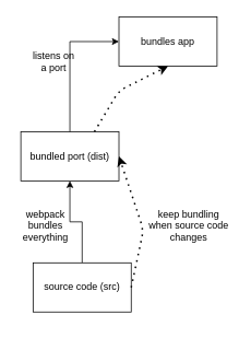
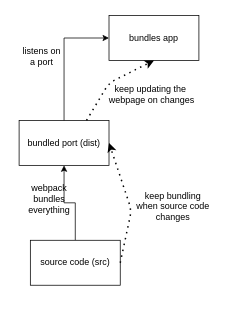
  <mxCell id="0" />
  <mxCell id="1" parent="0" />
  <mxCell id="2" value="" style="group" vertex="1" connectable="0" parent="1"><mxGeometry x="20" y="20" width="265" height="370" as="geometry" /></mxCell>
  <mxCell id="3" value="bundled port (dist)" style="rounded=0;whiteSpace=wrap;html=1;" vertex="1" parent="2"><mxGeometry x="5" y="140" width="120" height="60" as="geometry" /></mxCell>
  <mxCell id="4" style="edgeStyle=orthogonalEdgeStyle;rounded=0;orthogonalLoop=1;jettySize=auto;html=1;entryX=0.5;entryY=1;entryDx=0;entryDy=0;" edge="1" parent="2" source="5" target="3"><mxGeometry relative="1" as="geometry" /></mxCell>
  <mxCell id="5" value="source code (src)" style="rounded=0;whiteSpace=wrap;html=1;" vertex="1" parent="2"><mxGeometry x="20" y="300" width="120" height="60" as="geometry" /></mxCell>
- <mxCell id="6" value="webpack&lt;br&gt;bundles&lt;br&gt;everything" style="text;html=1;align=center;verticalAlign=middle;resizable=0;points=[];autosize=1;" vertex="1" parent="2"><mxGeometry y="230" width="70" height="50" as="geometry" /></mxCell>
+ <mxCell id="6" value="webpack&lt;br&gt;bundles&lt;br&gt;everything" style="text;html=1;align=center;verticalAlign=middle;resizable=0;points=[];autosize=1;" vertex="1" parent="2"><mxGeometry x="10" y="220" width="70" height="50" as="geometry" /></mxCell>
  <mxCell id="7" value="bundles app" style="rounded=0;whiteSpace=wrap;html=1;" vertex="1" parent="2"><mxGeometry x="125" width="120" height="60" as="geometry" /></mxCell>
- <mxCell id="8" value="listens on &lt;br&gt;a port" style="text;html=1;align=center;verticalAlign=middle;resizable=0;points=[];autosize=1;" vertex="1" parent="2"><mxGeometry x="10" y="40" width="70" height="30" as="geometry" /></mxCell>
+ <mxCell id="8" value="listens on &lt;br&gt;a port" style="text;html=1;align=center;verticalAlign=middle;resizable=0;points=[];autosize=1;" vertex="1" parent="2"><mxGeometry y="40" width="70" height="30" as="geometry" /></mxCell>
  <mxCell id="9" value="" style="endArrow=classic;dashed=1;html=1;dashPattern=1 3;strokeWidth=2;exitX=1;exitY=0.5;exitDx=0;exitDy=0;entryX=1;entryY=0.5;entryDx=0;entryDy=0;endFill=1;" edge="1" parent="2" source="5" target="3"><mxGeometry width="50" height="50" relative="1" as="geometry"><mxPoint x="185" y="290" as="sourcePoint" /><mxPoint x="235" y="240" as="targetPoint" /><Array as="points"><mxPoint x="155" y="260" /></Array></mxGeometry></mxCell>
  <mxCell id="10" value="keep bundling&lt;br&gt;when source code&lt;br&gt;changes" style="text;html=1;align=center;verticalAlign=middle;resizable=0;points=[];autosize=1;" vertex="1" parent="2"><mxGeometry x="155" y="230" width="110" height="50" as="geometry" /></mxCell>
  <mxCell id="11" style="edgeStyle=orthogonalEdgeStyle;rounded=0;orthogonalLoop=1;jettySize=auto;html=1;entryX=0;entryY=0.5;entryDx=0;entryDy=0;" edge="1" parent="2" source="3" target="7"><mxGeometry relative="1" as="geometry" /></mxCell>
  <mxCell id="12" value="" style="endArrow=classic;dashed=1;html=1;dashPattern=1 3;strokeWidth=2;entryX=0.5;entryY=1;entryDx=0;entryDy=0;exitX=0.75;exitY=0;exitDx=0;exitDy=0;endFill=1;" edge="1" parent="2" source="3" target="7"><mxGeometry width="50" height="50" relative="1" as="geometry"><mxPoint x="225" y="160" as="sourcePoint" /><mxPoint x="275" y="110" as="targetPoint" /><Array as="points"><mxPoint x="125" y="90" /></Array></mxGeometry></mxCell>
+ <mxCell id="13" value="keep updating the&lt;br&gt;&amp;nbsp;webpage on changes" style="text;html=1;align=center;verticalAlign=middle;resizable=0;points=[];autosize=1;" vertex="1" parent="2"><mxGeometry x="115" y="90" width="130" height="30" as="geometry" /></mxCell>
